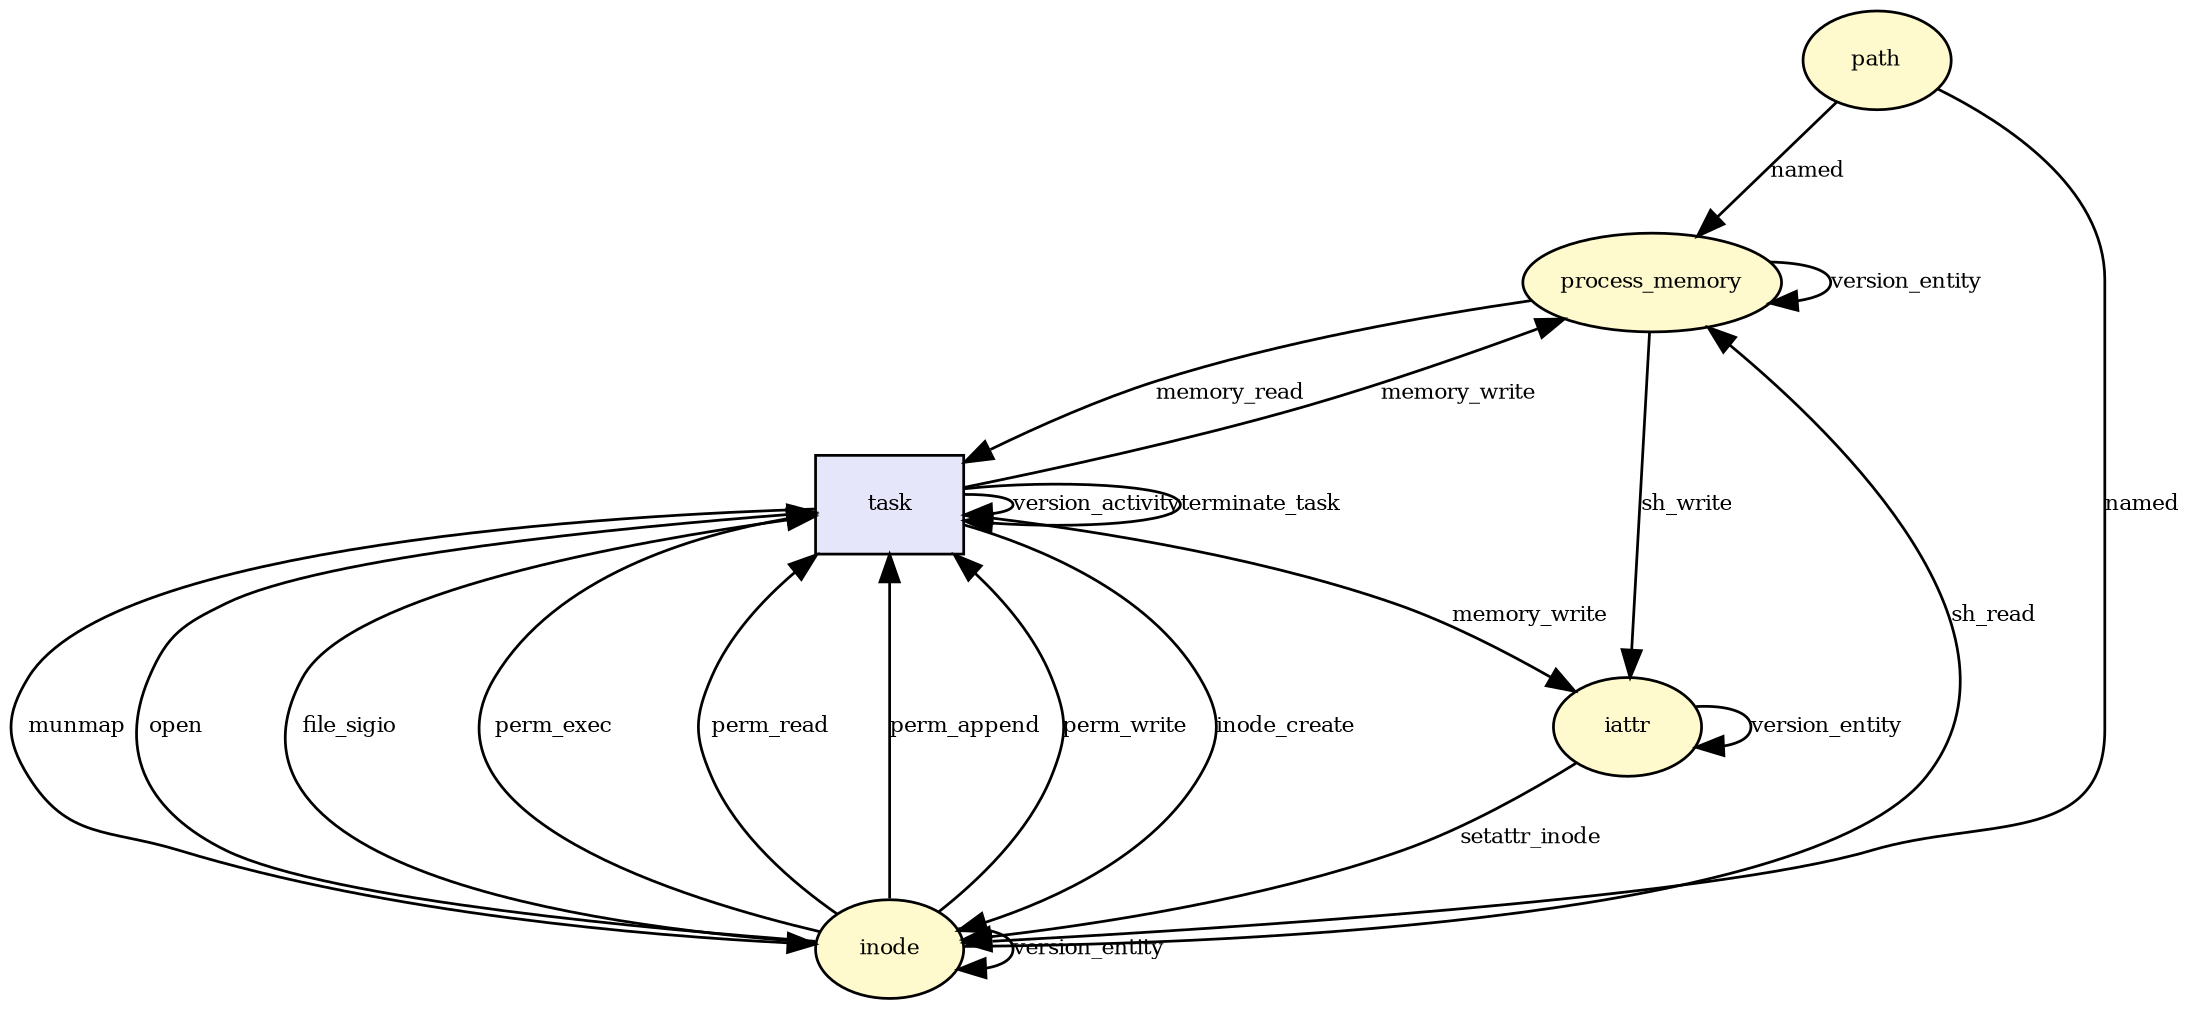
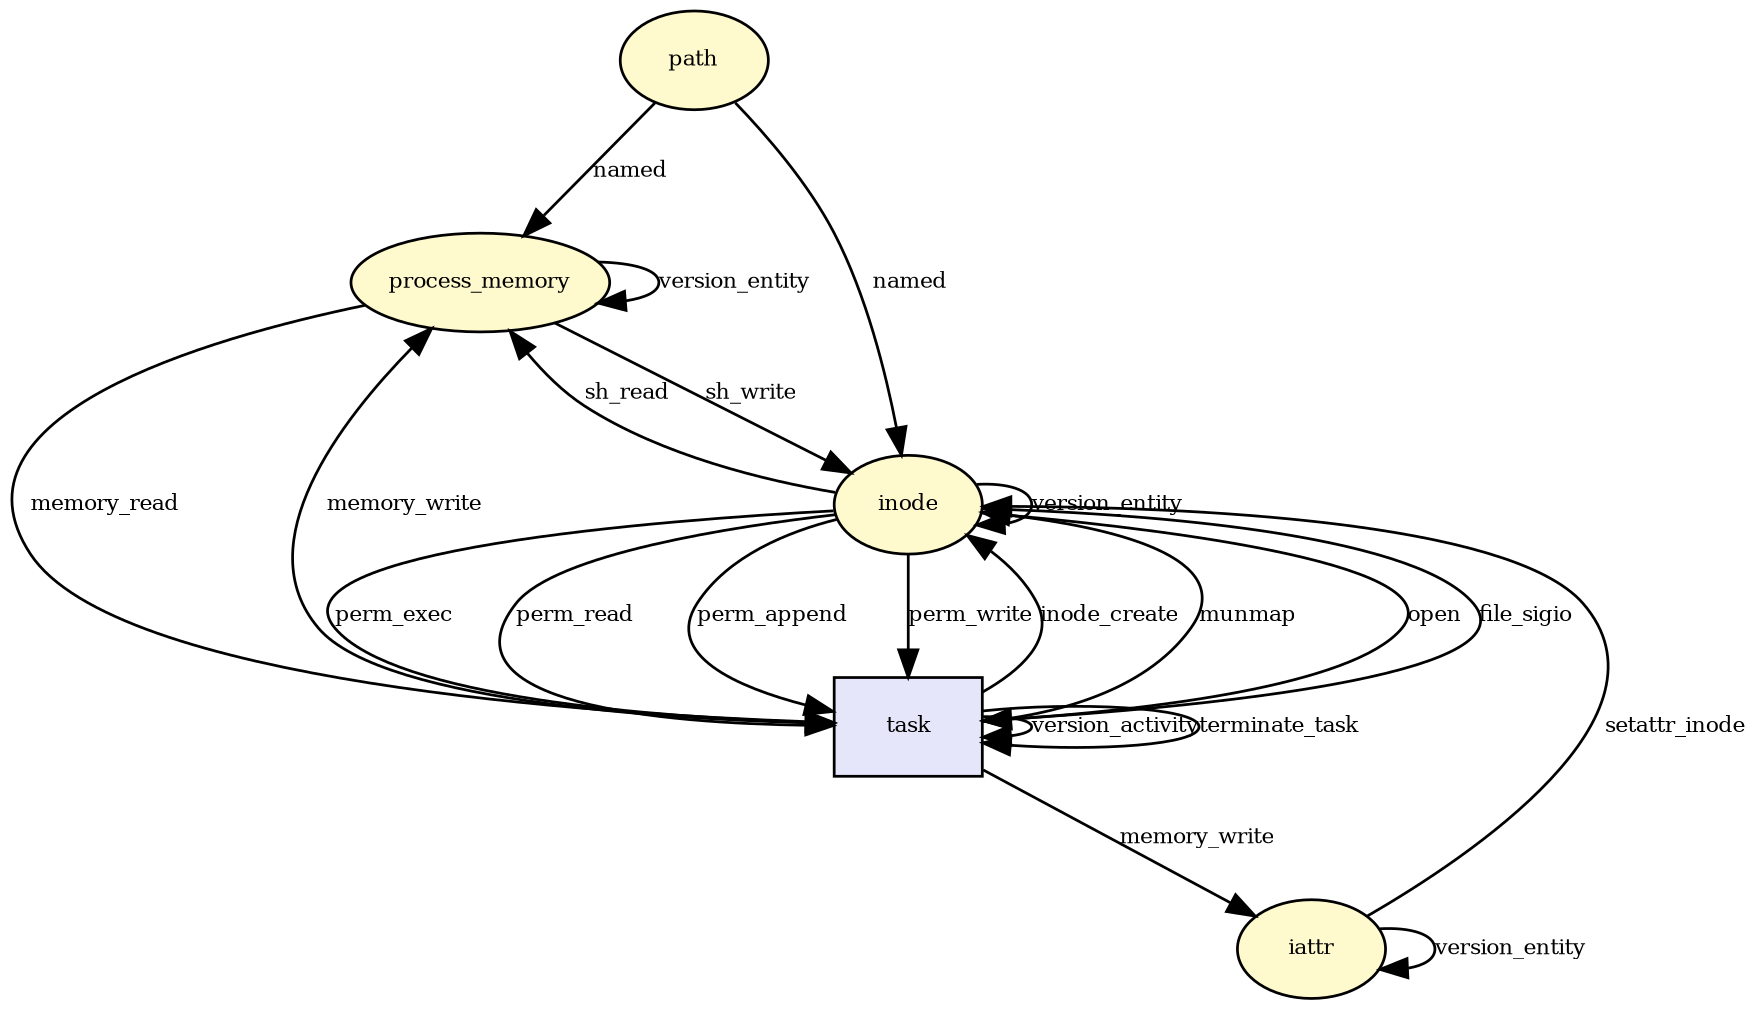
  digraph {
    node [fillcolor="#fffacd" fontsize=8 shape=ellipse style=filled]
    edge [fontsize=8]
    n1 [label=path]
    n2 [label=process_memory]
    n3 [label=inode]
    n4 [fillcolor="#e6e6fa" label=task shape=rectangle]
    n5 [label=iattr]
    n1 -> n2 [label=named]
    n1 -> n3 [label=named]
    n2 -> n2 [label=version_entity]
-   n2 -> n5 [label=sh_write]
+   n2 -> n3 [label=sh_write]
    n2 -> n4 [label=memory_read]
    n3 -> n2 [label=sh_read]
    n3 -> n3 [label=version_entity]
    n3 -> n4 [label=open]
    n3 -> n4 [label=file_sigio]
    n3 -> n4 [label=perm_exec]
    n3 -> n4 [label=perm_read]
    n3 -> n4 [label=perm_append]
    n3 -> n4 [label=perm_write]
    n4 -> n2 [label=memory_write]
    n4 -> n3 [label=inode_create]
    n4 -> n3 [label=munmap]
    n4 -> n4 [label=version_activity]
    n4 -> n4 [label=terminate_task]
    n4 -> n5 [label=memory_write]
    n5 -> n3 [label=setattr_inode]
    n5 -> n5 [label=version_entity]
  }
